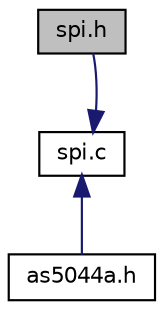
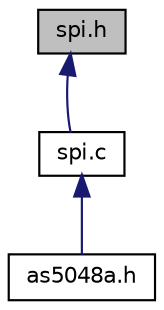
  digraph {
    node [color=black fillcolor=white fontname=Helvetica fontsize=10 shape=record style=filled]
    edge [color=midnightblue dir=back fontname=Helvetica fontsize=10 labelfontname=Helvetica labelfontsize=10 style=solid]
    n1 [fillcolor=grey75 fontcolor=black height=0.2 label="spi.h" width=0.4]
    n2 [height=0.2 label="spi.c" width=0.4]
-   n3 [height=0.2 label="as5044a.h" width=0.4]
-   n2 -> n1
+   n3 [height=0.2 label="as5048a.h" width=0.4]
+   n1 -> n2
    n2 -> n3
  }
